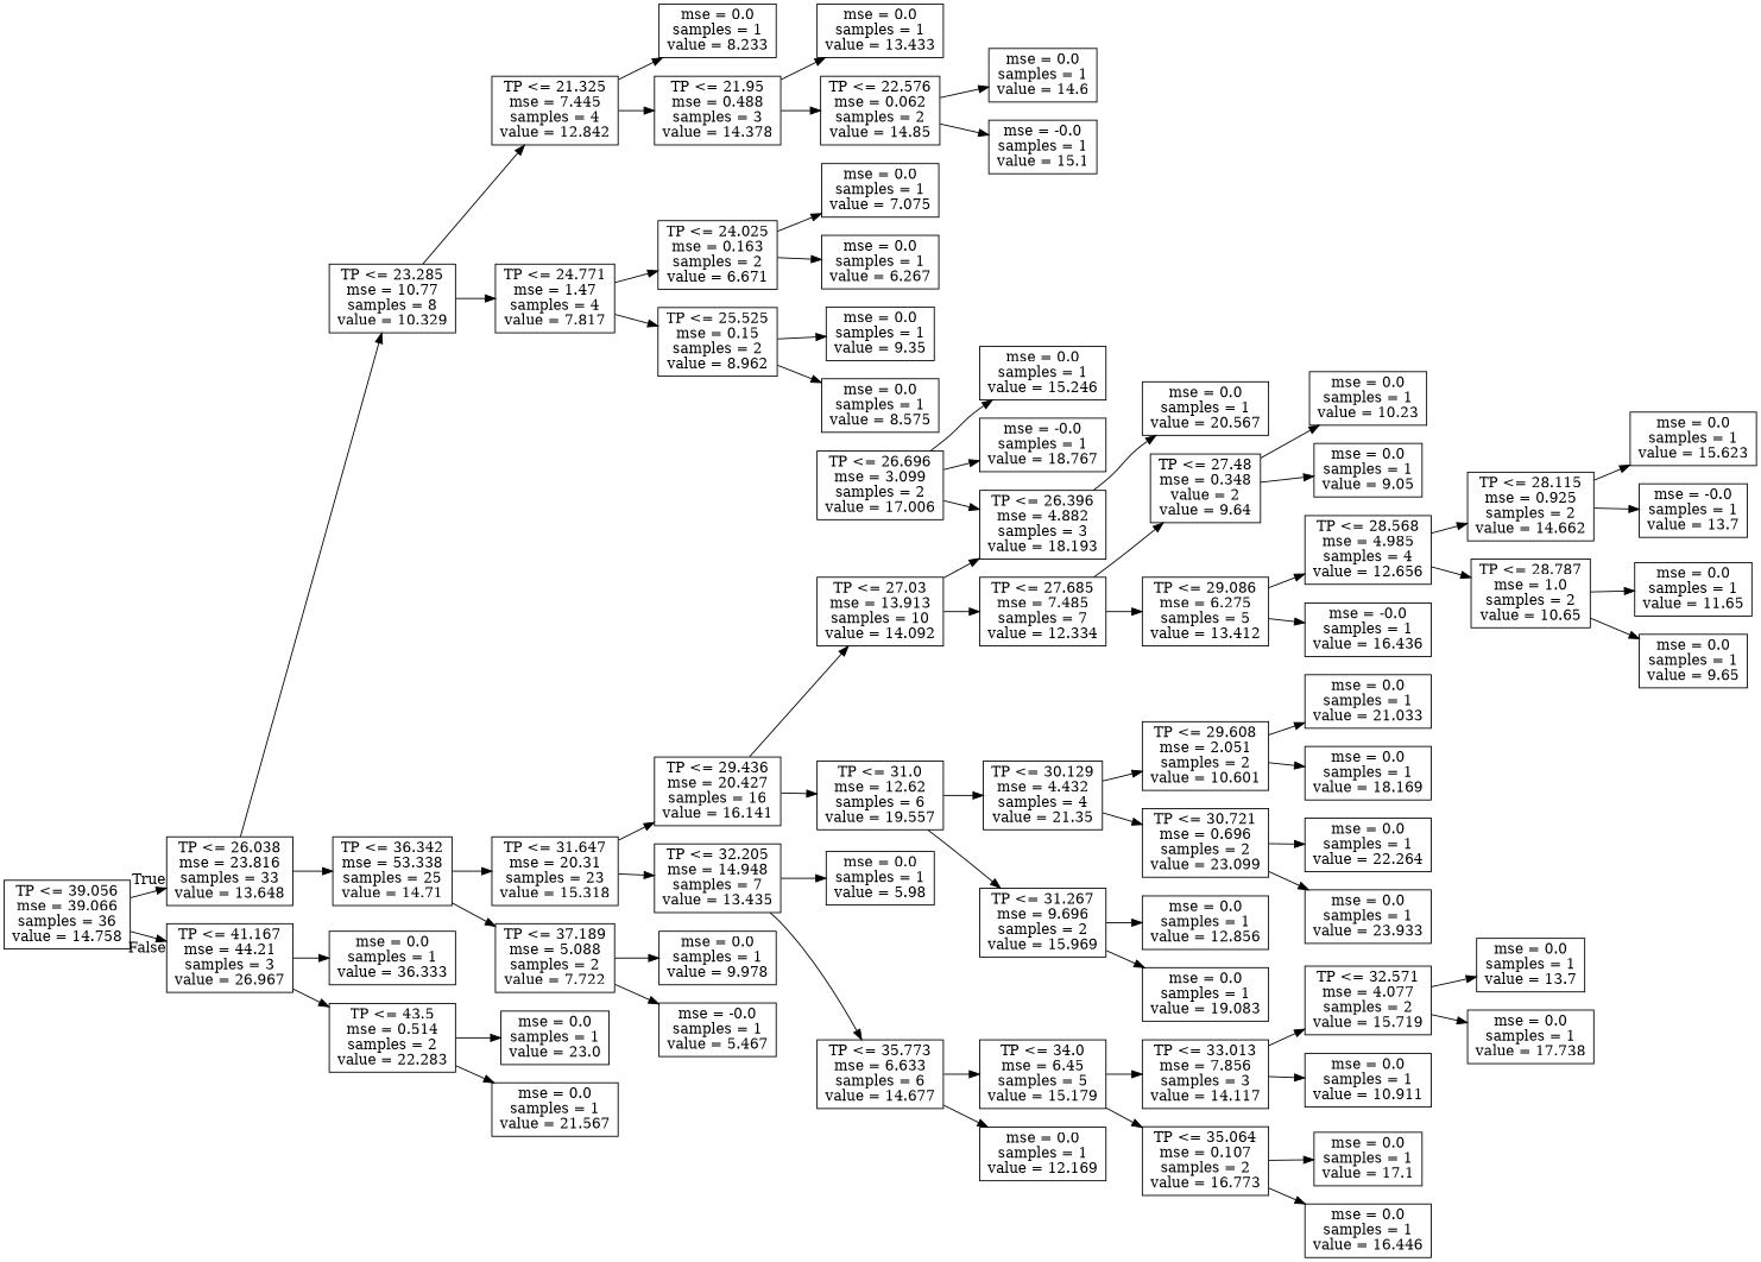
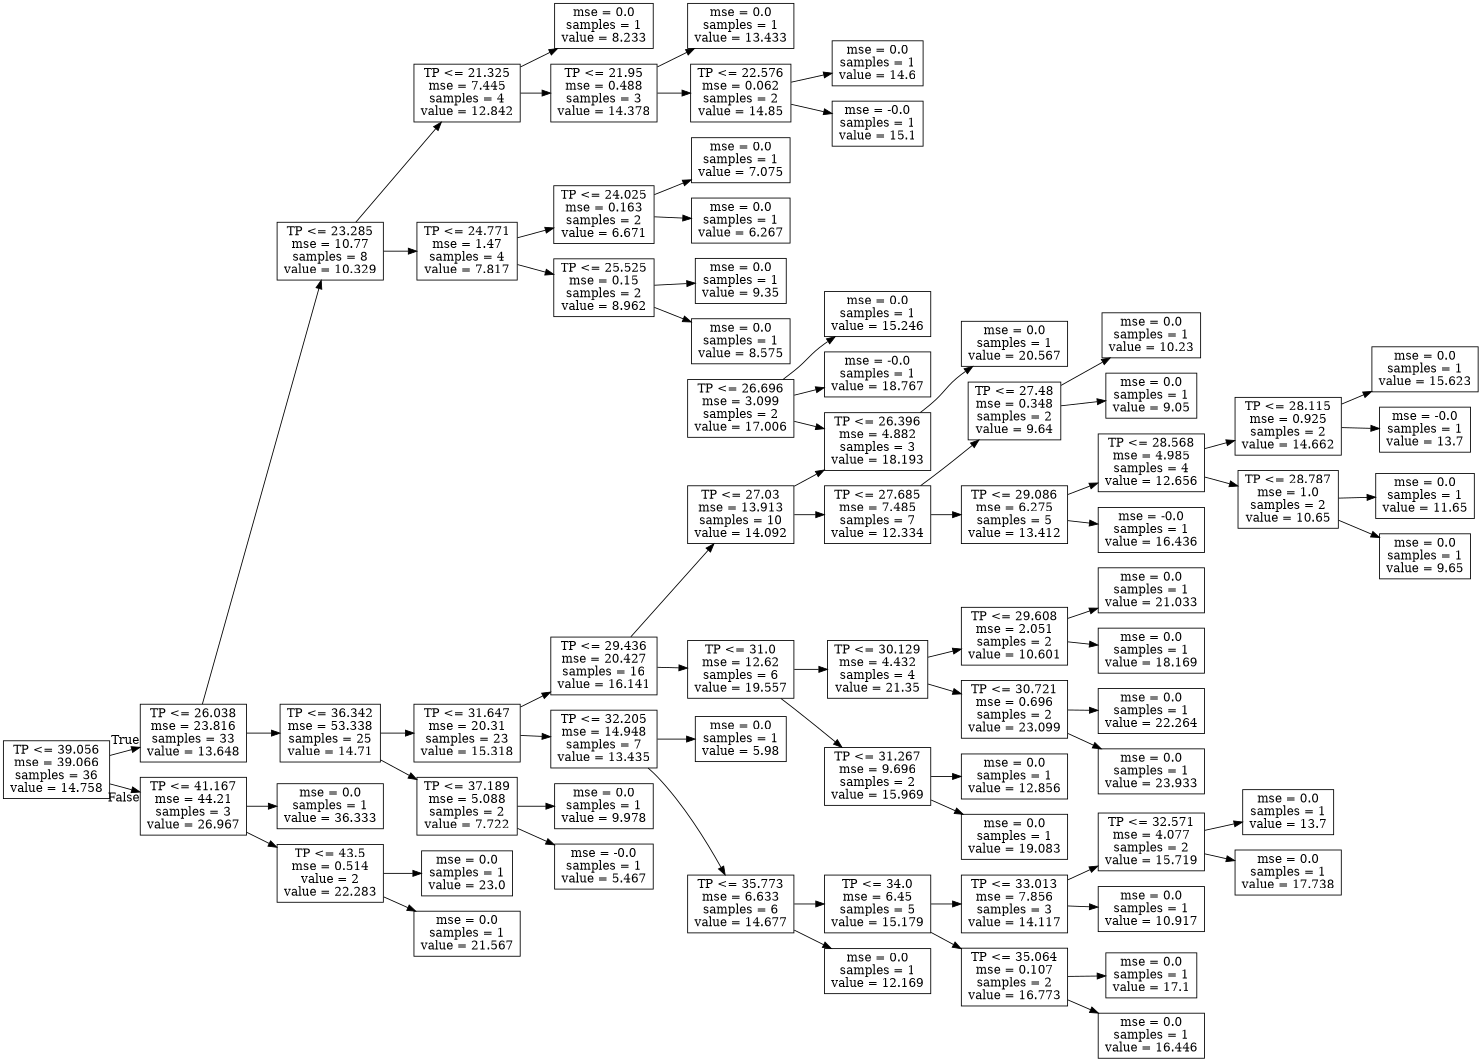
  digraph {
    rankdir=LR
    node [shape=box]
    n1 [label="TP <= 39.056\nmse = 39.066\nsamples = 36\nvalue = 14.758"]
    n2 [label="TP <= 26.038\nmse = 23.816\nsamples = 33\nvalue = 13.648"]
    n3 [label="TP <= 41.167\nmse = 44.21\nsamples = 3\nvalue = 26.967"]
    n4 [label="TP <= 23.285\nmse = 10.77\nsamples = 8\nvalue = 10.329"]
    n5 [label="TP <= 36.342\nmse = 53.338\nsamples = 25\nvalue = 14.71"]
    n6 [label="mse = 0.0\nsamples = 1\nvalue = 36.333"]
-   n7 [label="TP <= 43.5\nmse = 0.514\nsamples = 2\nvalue = 22.283"]
+   n7 [label="TP <= 43.5\nmse = 0.514\nvalue = 2\nvalue = 22.283"]
    n8 [label="TP <= 21.325\nmse = 7.445\nsamples = 4\nvalue = 12.842"]
    n9 [label="TP <= 24.771\nmse = 1.47\nsamples = 4\nvalue = 7.817"]
    n10 [label="TP <= 31.647\nmse = 20.31\nsamples = 23\nvalue = 15.318"]
    n11 [label="TP <= 37.189\nmse = 5.088\nsamples = 2\nvalue = 7.722"]
    n12 [label="mse = 0.0\nsamples = 1\nvalue = 8.233"]
    n13 [label="TP <= 21.95\nmse = 0.488\nsamples = 3\nvalue = 14.378"]
    n14 [label="TP <= 24.025\nmse = 0.163\nsamples = 2\nvalue = 6.671"]
    n15 [label="TP <= 25.525\nmse = 0.15\nsamples = 2\nvalue = 8.962"]
    n16 [label="mse = 0.0\nsamples = 1\nvalue = 13.433"]
    n17 [label="TP <= 22.576\nmse = 0.062\nsamples = 2\nvalue = 14.85"]
    n18 [label="mse = 0.0\nsamples = 1\nvalue = 14.6"]
    n19 [label="mse = -0.0\nsamples = 1\nvalue = 15.1"]
    n20 [label="mse = 0.0\nsamples = 1\nvalue = 7.075"]
    n21 [label="mse = 0.0\nsamples = 1\nvalue = 6.267"]
    n22 [label="mse = 0.0\nsamples = 1\nvalue = 9.35"]
    n23 [label="mse = 0.0\nsamples = 1\nvalue = 8.575"]
    n24 [label="TP <= 29.436\nmse = 20.427\nsamples = 16\nvalue = 16.141"]
    n25 [label="TP <= 32.205\nmse = 14.948\nsamples = 7\nvalue = 13.435"]
    n26 [label="mse = 0.0\nsamples = 1\nvalue = 9.978"]
    n27 [label="mse = -0.0\nsamples = 1\nvalue = 5.467"]
    n28 [label="TP <= 27.03\nmse = 13.913\nsamples = 10\nvalue = 14.092"]
    n29 [label="TP <= 31.0\nmse = 12.62\nsamples = 6\nvalue = 19.557"]
    n30 [label="mse = 0.0\nsamples = 1\nvalue = 5.98"]
    n31 [label="TP <= 35.773\nmse = 6.633\nsamples = 6\nvalue = 14.677"]
    n32 [label="TP <= 26.396\nmse = 4.882\nsamples = 3\nvalue = 18.193"]
    n33 [label="TP <= 27.685\nmse = 7.485\nsamples = 7\nvalue = 12.334"]
    n34 [label="TP <= 30.129\nmse = 4.432\nsamples = 4\nvalue = 21.35"]
    n35 [label="TP <= 31.267\nmse = 9.696\nsamples = 2\nvalue = 15.969"]
    n36 [label="mse = 0.0\nsamples = 1\nvalue = 20.567"]
-   n37 [label="TP <= 27.48\nmse = 0.348\nvalue = 2\nvalue = 9.64"]
+   n37 [label="TP <= 27.48\nmse = 0.348\nsamples = 2\nvalue = 9.64"]
    n38 [label="TP <= 29.086\nmse = 6.275\nsamples = 5\nvalue = 13.412"]
    n39 [label="TP <= 26.696\nmse = 3.099\nsamples = 2\nvalue = 17.006"]
    n40 [label="mse = 0.0\nsamples = 1\nvalue = 15.246"]
    n41 [label="mse = -0.0\nsamples = 1\nvalue = 18.767"]
    n42 [label="mse = 0.0\nsamples = 1\nvalue = 10.23"]
    n43 [label="mse = 0.0\nsamples = 1\nvalue = 9.05"]
    n44 [label="TP <= 28.568\nmse = 4.985\nsamples = 4\nvalue = 12.656"]
    n45 [label="mse = -0.0\nsamples = 1\nvalue = 16.436"]
    n46 [label="TP <= 28.115\nmse = 0.925\nsamples = 2\nvalue = 14.662"]
    n47 [label="TP <= 28.787\nmse = 1.0\nsamples = 2\nvalue = 10.65"]
    n48 [label="mse = 0.0\nsamples = 1\nvalue = 15.623"]
    n49 [label="mse = -0.0\nsamples = 1\nvalue = 13.7"]
    n50 [label="mse = 0.0\nsamples = 1\nvalue = 11.65"]
    n51 [label="mse = 0.0\nsamples = 1\nvalue = 9.65"]
    n52 [label="TP <= 29.608\nmse = 2.051\nsamples = 2\nvalue = 10.601"]
    n53 [label="TP <= 30.721\nmse = 0.696\nsamples = 2\nvalue = 23.099"]
    n54 [label="mse = 0.0\nsamples = 1\nvalue = 12.856"]
    n55 [label="mse = 0.0\nsamples = 1\nvalue = 19.083"]
    n56 [label="mse = 0.0\nsamples = 1\nvalue = 21.033"]
    n57 [label="mse = 0.0\nsamples = 1\nvalue = 18.169"]
    n58 [label="mse = 0.0\nsamples = 1\nvalue = 22.264"]
    n59 [label="mse = 0.0\nsamples = 1\nvalue = 23.933"]
    n60 [label="TP <= 34.0\nmse = 6.45\nsamples = 5\nvalue = 15.179"]
    n61 [label="mse = 0.0\nsamples = 1\nvalue = 12.169"]
    n62 [label="TP <= 33.013\nmse = 7.856\nsamples = 3\nvalue = 14.117"]
    n63 [label="TP <= 35.064\nmse = 0.107\nsamples = 2\nvalue = 16.773"]
    n64 [label="TP <= 32.571\nmse = 4.077\nsamples = 2\nvalue = 15.719"]
-   n65 [label="mse = 0.0\nsamples = 1\nvalue = 10.911"]
+   n65 [label="mse = 0.0\nsamples = 1\nvalue = 10.917"]
    n66 [label="mse = 0.0\nsamples = 1\nvalue = 17.1"]
    n67 [label="mse = 0.0\nsamples = 1\nvalue = 16.446"]
    n68 [label="mse = 0.0\nsamples = 1\nvalue = 13.7"]
    n69 [label="mse = 0.0\nsamples = 1\nvalue = 17.738"]
    n70 [label="mse = 0.0\nsamples = 1\nvalue = 23.0"]
    n71 [label="mse = 0.0\nsamples = 1\nvalue = 21.567"]
    n1 -> n2 [headlabel=True labelangle=45 labeldistance=2.5]
    n1 -> n3 [headlabel=False labelangle=-45 labeldistance=2.5]
    n2 -> n4
    n2 -> n5
    n3 -> n6
    n3 -> n7
    n4 -> n8
    n4 -> n9
    n5 -> n10
    n5 -> n11
    n7 -> n70
    n7 -> n71
    n8 -> n12
    n8 -> n13
    n9 -> n14
    n9 -> n15
    n10 -> n24
    n10 -> n25
    n11 -> n26
    n11 -> n27
    n13 -> n16
    n13 -> n17
    n14 -> n20
    n14 -> n21
    n15 -> n22
    n15 -> n23
    n17 -> n18
    n17 -> n19
    n24 -> n28
    n24 -> n29
    n25 -> n30
    n25 -> n31
    n28 -> n32
    n28 -> n33
    n29 -> n34
    n29 -> n35
    n31 -> n60
    n31 -> n61
    n32 -> n36
    n33 -> n37
    n33 -> n38
    n34 -> n52
    n34 -> n53
    n35 -> n54
    n35 -> n55
    n37 -> n42
    n37 -> n43
    n38 -> n44
    n38 -> n45
    n39 -> n32
    n39 -> n40
    n39 -> n41
    n44 -> n46
    n44 -> n47
    n46 -> n48
    n46 -> n49
    n47 -> n50
    n47 -> n51
    n52 -> n56
    n52 -> n57
    n53 -> n58
    n53 -> n59
    n60 -> n62
    n60 -> n63
    n62 -> n64
    n62 -> n65
    n63 -> n66
    n63 -> n67
    n64 -> n68
    n64 -> n69
  }
